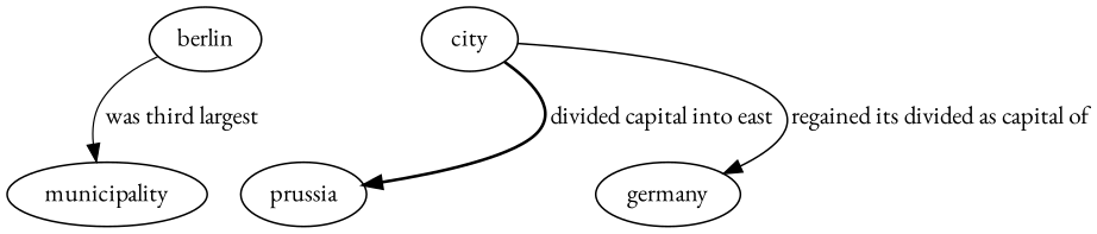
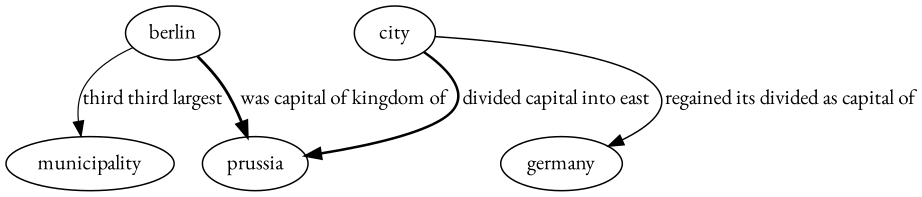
  strict digraph {
    fontname="EB Garamond"
    node [fontname="EB Garamond"]
    edge [fontname="EB Garamond"]
    berlin
    prussia
    municipality
    city
    germany
-   berlin -> municipality [label=" was third largest" penwidth=0.784158814555 weight=0.156831762911]
+   berlin -> prussia [label=" was capital of kingdom of" penwidth=1.90963284087 weight=0.381926568173]
+   berlin -> municipality [label=" third third largest" penwidth=0.784158814555 weight=0.156831762911]
    city -> prussia [label=" divided capital into east" penwidth=1.68927691374 weight=0.337855382748]
    city -> germany [label=" regained its divided as capital of" penwidth=0.976139270385 weight=0.195227854077]
  }
